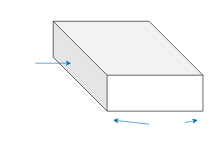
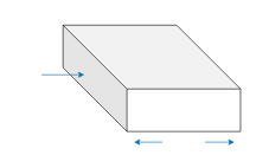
  <mxCell id="0" />
  <mxCell id="1" parent="0" />
  <mxCell id="2" value="" style="shape=cube;whiteSpace=wrap;html=1;boundedLbl=1;backgroundOutline=1;darkOpacity=0.05;darkOpacity2=0.1;fillColor=#FFFFFF;fontColor=#ffffff;strokeColor=#000000;size=90;" parent="1" vertex="1"><mxGeometry x="88" y="35" width="250" height="150" as="geometry" /></mxCell>
  <mxCell id="3" value="" style="endArrow=classic;html=1;strokeColor=#006EAF;fillColor=#1ba1e2;" parent="1" edge="1"><mxGeometry width="50" height="50" relative="1" as="geometry"><mxPoint x="58" y="105" as="sourcePoint" /><mxPoint x="118" y="105" as="targetPoint" /></mxGeometry></mxCell>
  <mxCell id="4" value="&lt;pre&gt;&lt;font color=&quot;#ffffff&quot;&gt;A&lt;/font&gt;&lt;/pre&gt;" style="text;html=1;strokeColor=none;fillColor=none;align=center;verticalAlign=middle;whiteSpace=wrap;rounded=0;" parent="1" vertex="1"><mxGeometry x="20" y="88" width="60" height="30" as="geometry" /></mxCell>
  <mxCell id="5" value="&lt;pre&gt;&lt;font color=&quot;#ffffff&quot;&gt;T&lt;sub&gt;2&lt;/sub&gt;&lt;/font&gt;&lt;/pre&gt;" style="text;html=1;strokeColor=none;fillColor=none;align=center;verticalAlign=middle;whiteSpace=wrap;rounded=0;" parent="1" vertex="1"><mxGeometry x="20" y="20" width="60" height="30" as="geometry" /></mxCell>
  <mxCell id="6" style="edgeStyle=none;html=1;strokeColor=#006EAF;fillColor=#1ba1e2;" parent="1" source="8" edge="1"><mxGeometry relative="1" as="geometry"><mxPoint x="188" y="200" as="targetPoint" /></mxGeometry></mxCell>
  <mxCell id="7" style="edgeStyle=none;html=1;strokeColor=#006EAF;fillColor=#1ba1e2;" parent="1" source="8" edge="1"><mxGeometry relative="1" as="geometry"><mxPoint x="329.333" y="200" as="targetPoint" /></mxGeometry></mxCell>
- <mxCell id="8" value="&lt;pre&gt;&lt;font color=&quot;#ffffff&quot;&gt;X&lt;/font&gt;&lt;/pre&gt;" style="text;html=1;strokeColor=none;fillColor=none;align=center;verticalAlign=middle;whiteSpace=wrap;rounded=0;" parent="1" vertex="1"><mxGeometry x="248" y="195" width="60" height="30" as="geometry" /></mxCell>
+ <mxCell id="8" value="&lt;pre&gt;&lt;font color=&quot;#ffffff&quot;&gt;X&lt;/font&gt;&lt;/pre&gt;" style="text;html=1;strokeColor=none;fillColor=none;align=center;verticalAlign=middle;whiteSpace=wrap;rounded=0;" parent="1" vertex="1"><mxGeometry x="228" y="185" width="60" height="30" as="geometry" /></mxCell>
